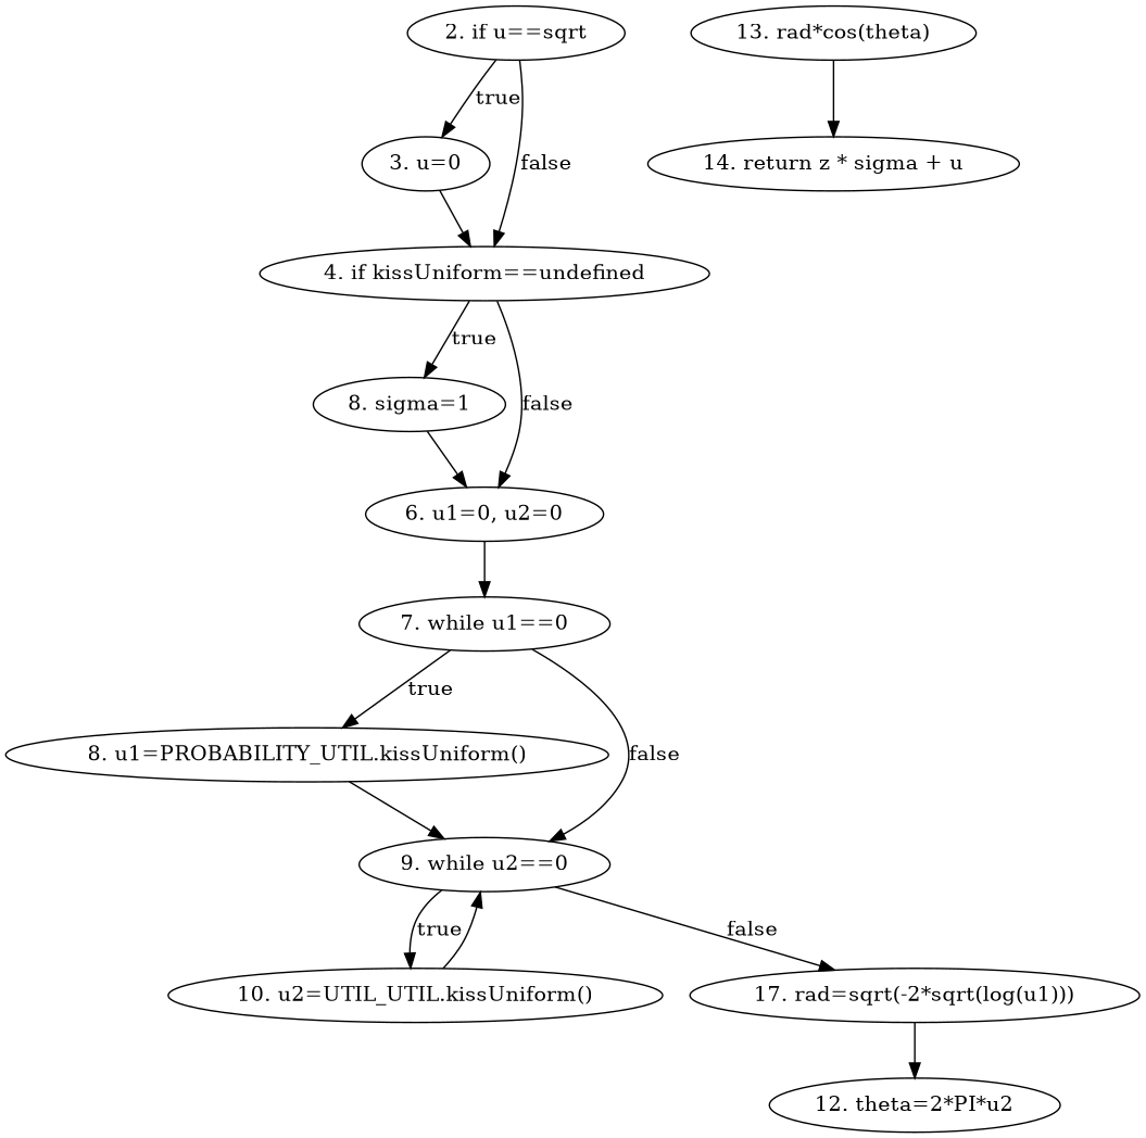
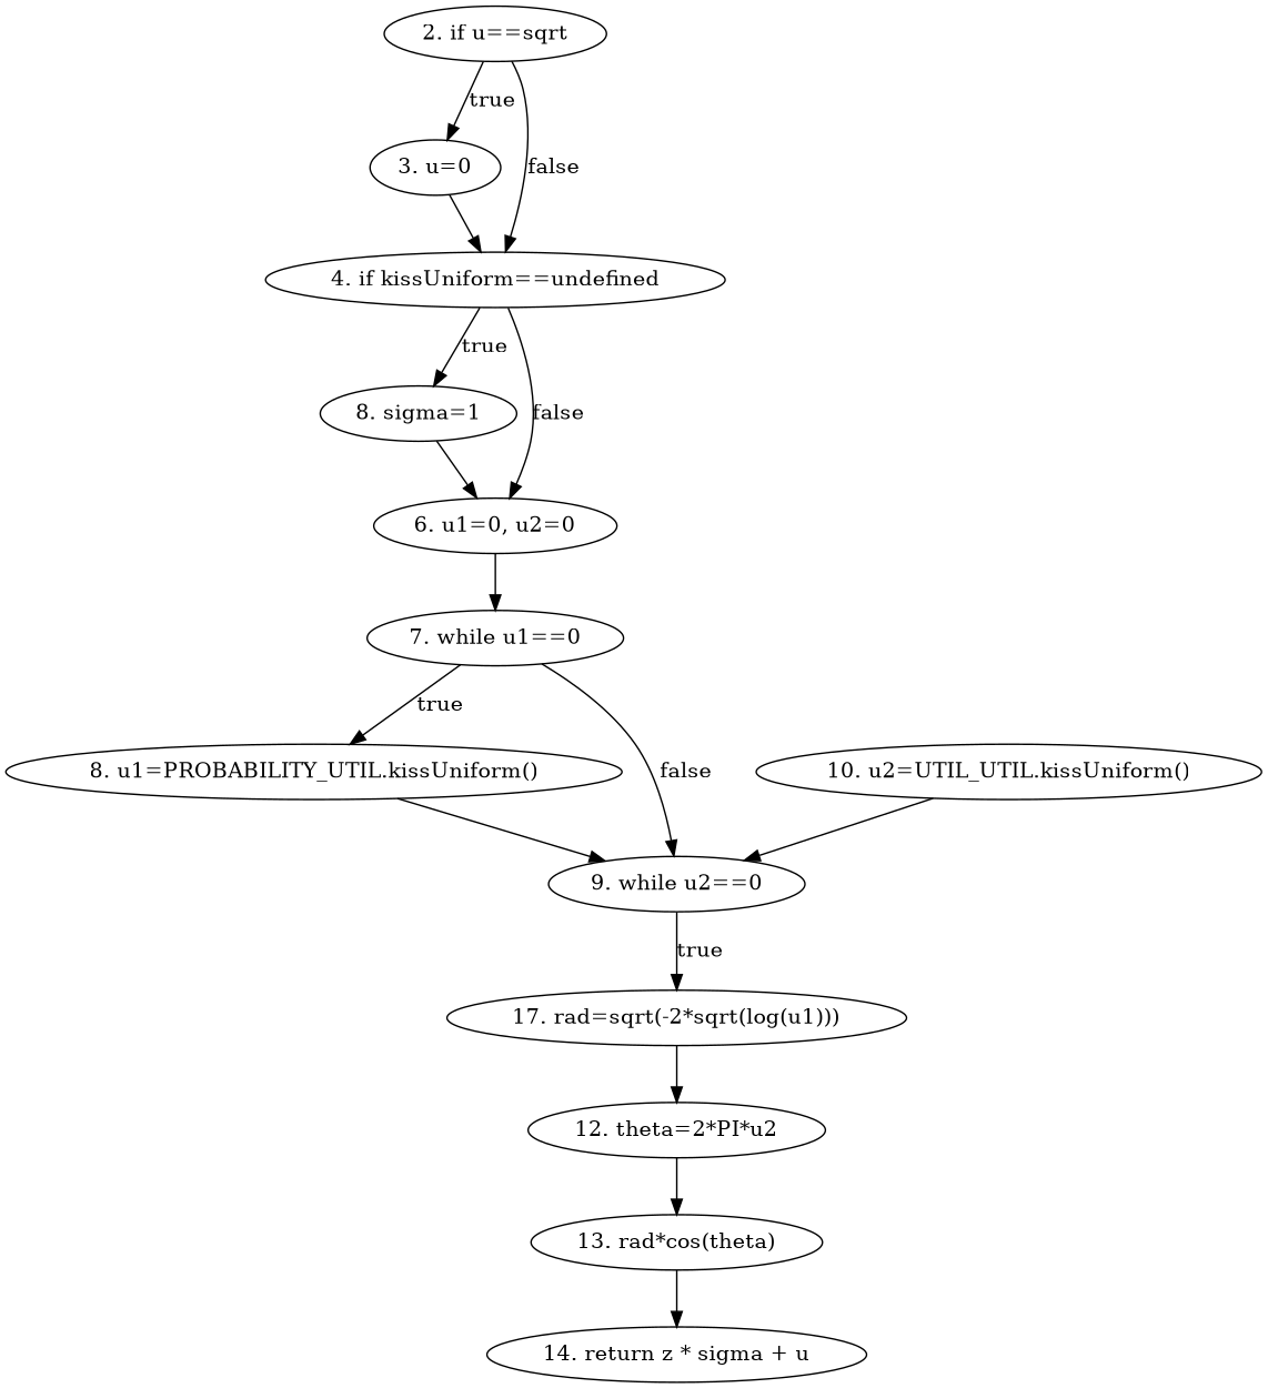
  digraph {
    n1 [label="2. if u==sqrt"]
    n2 [label="3. u=0"]
    n3 [label="4. if kissUniform==undefined"]
    n4 [label="8. sigma=1"]
    n5 [label="6. u1=0, u2=0"]
    n6 [label="7. while u1==0"]
    n7 [label="8. u1=PROBABILITY_UTIL.kissUniform()"]
    n8 [label="9. while u2==0"]
    n9 [label="10. u2=UTIL_UTIL.kissUniform()"]
    n10 [label="17. rad=sqrt(-2*sqrt(log(u1)))"]
    n11 [label="12. theta=2*PI*u2"]
    n12 [label="13. rad*cos(theta)"]
    n13 [label="14. return z * sigma + u"]
    n1 -> n2 [label=true]
    n1 -> n3 [label=false]
    n2 -> n3
    n3 -> n4 [label=true]
    n3 -> n5 [label=false]
    n4 -> n5
    n5 -> n6
    n6 -> n7 [label=true]
    n6 -> n8 [label=false]
    n7 -> n8
-   n8 -> n9 [label=true]
-   n8 -> n10 [label=false]
+   n8 -> n10 [label=true]
    n9 -> n8
    n10 -> n11
+   n11 -> n12
    n12 -> n13
  }
